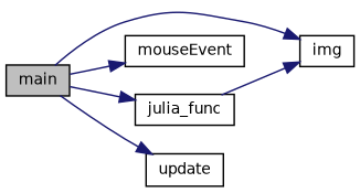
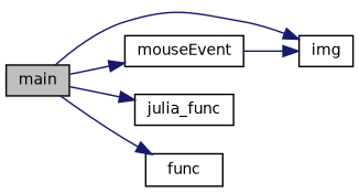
  digraph {
    rankdir=LR
    node [color=black fillcolor=white fontname=Helvetica fontsize=10 shape=record style=filled]
    edge [color=midnightblue fontname=Helvetica fontsize=10 labelfontname=Helvetica labelfontsize=10 style=solid]
    n1 [fillcolor=grey75 fontcolor=black height=0.2 label=main width=0.4]
    n2 [height=0.2 label=img width=0.4]
    n3 [height=0.2 label=mouseEvent width=0.4]
    n4 [height=0.2 label=julia_func width=0.4]
-   n5 [height=0.2 label=update width=0.4]
+   n5 [height=0.2 label=func width=0.4]
    n1 -> n2
    n1 -> n3
    n1 -> n4
    n1 -> n5
-   n4 -> n2
+   n3 -> n2
  }
